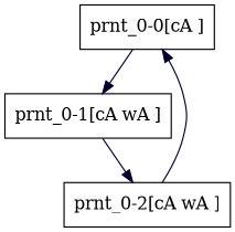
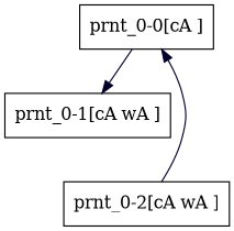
  digraph {
    node [shape=box]
    edge [color="#00002A"]
    "prnt_0-0[cA ]"
    "prnt_0-1[cA wA ]"
    "prnt_0-2[cA wA ]"
    "prnt_0-0[cA ]" -> "prnt_0-1[cA wA ]"
-   "prnt_0-1[cA wA ]" -> "prnt_0-2[cA wA ]"
    "prnt_0-2[cA wA ]" -> "prnt_0-0[cA ]"
  }
